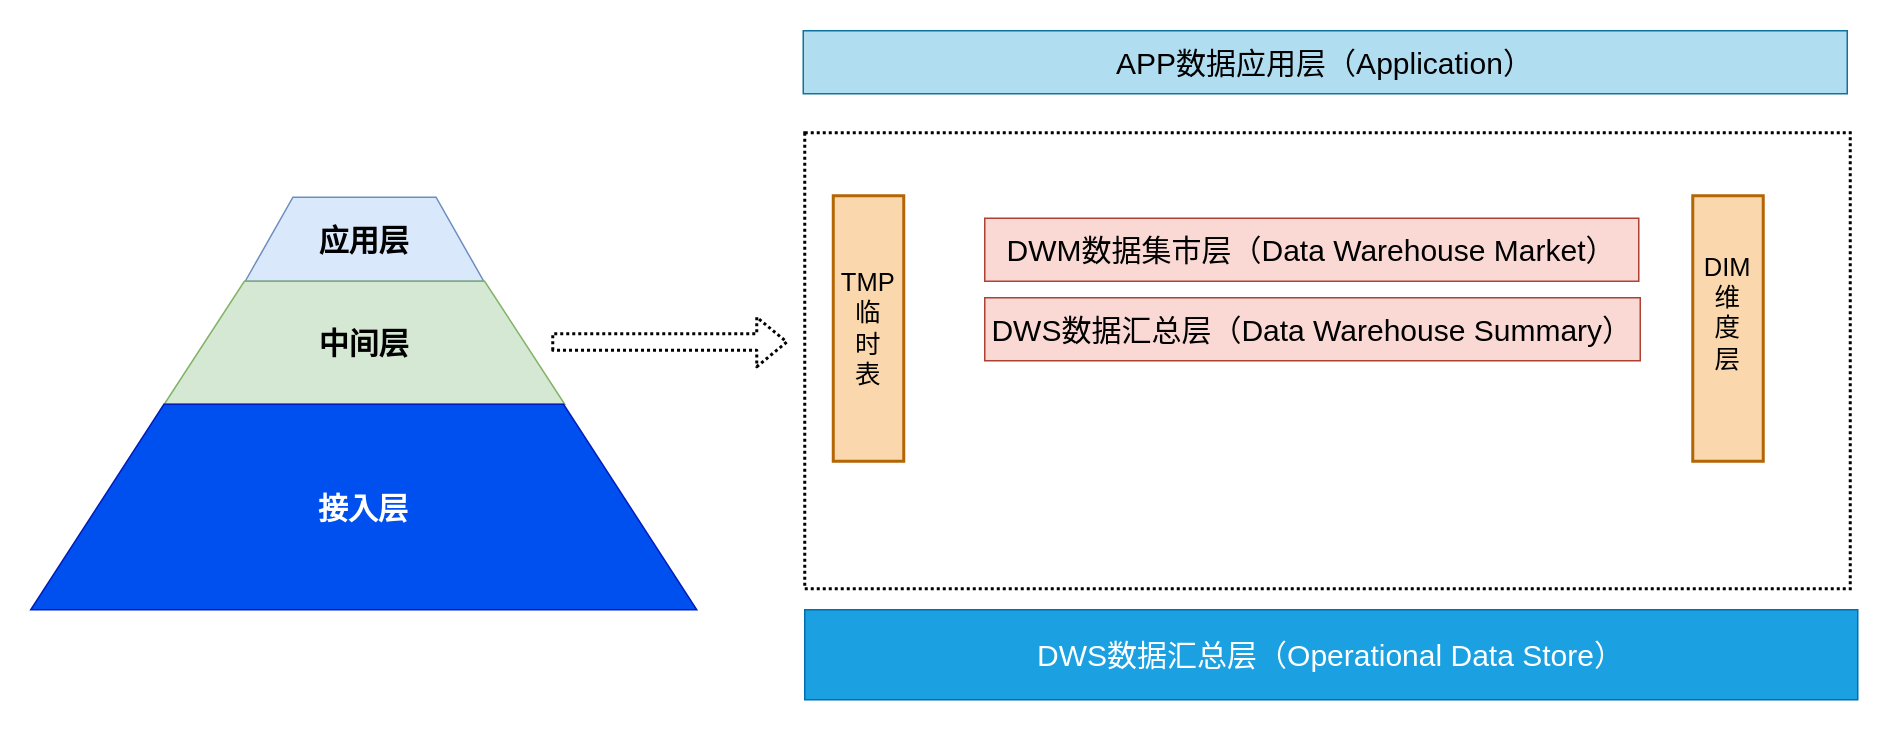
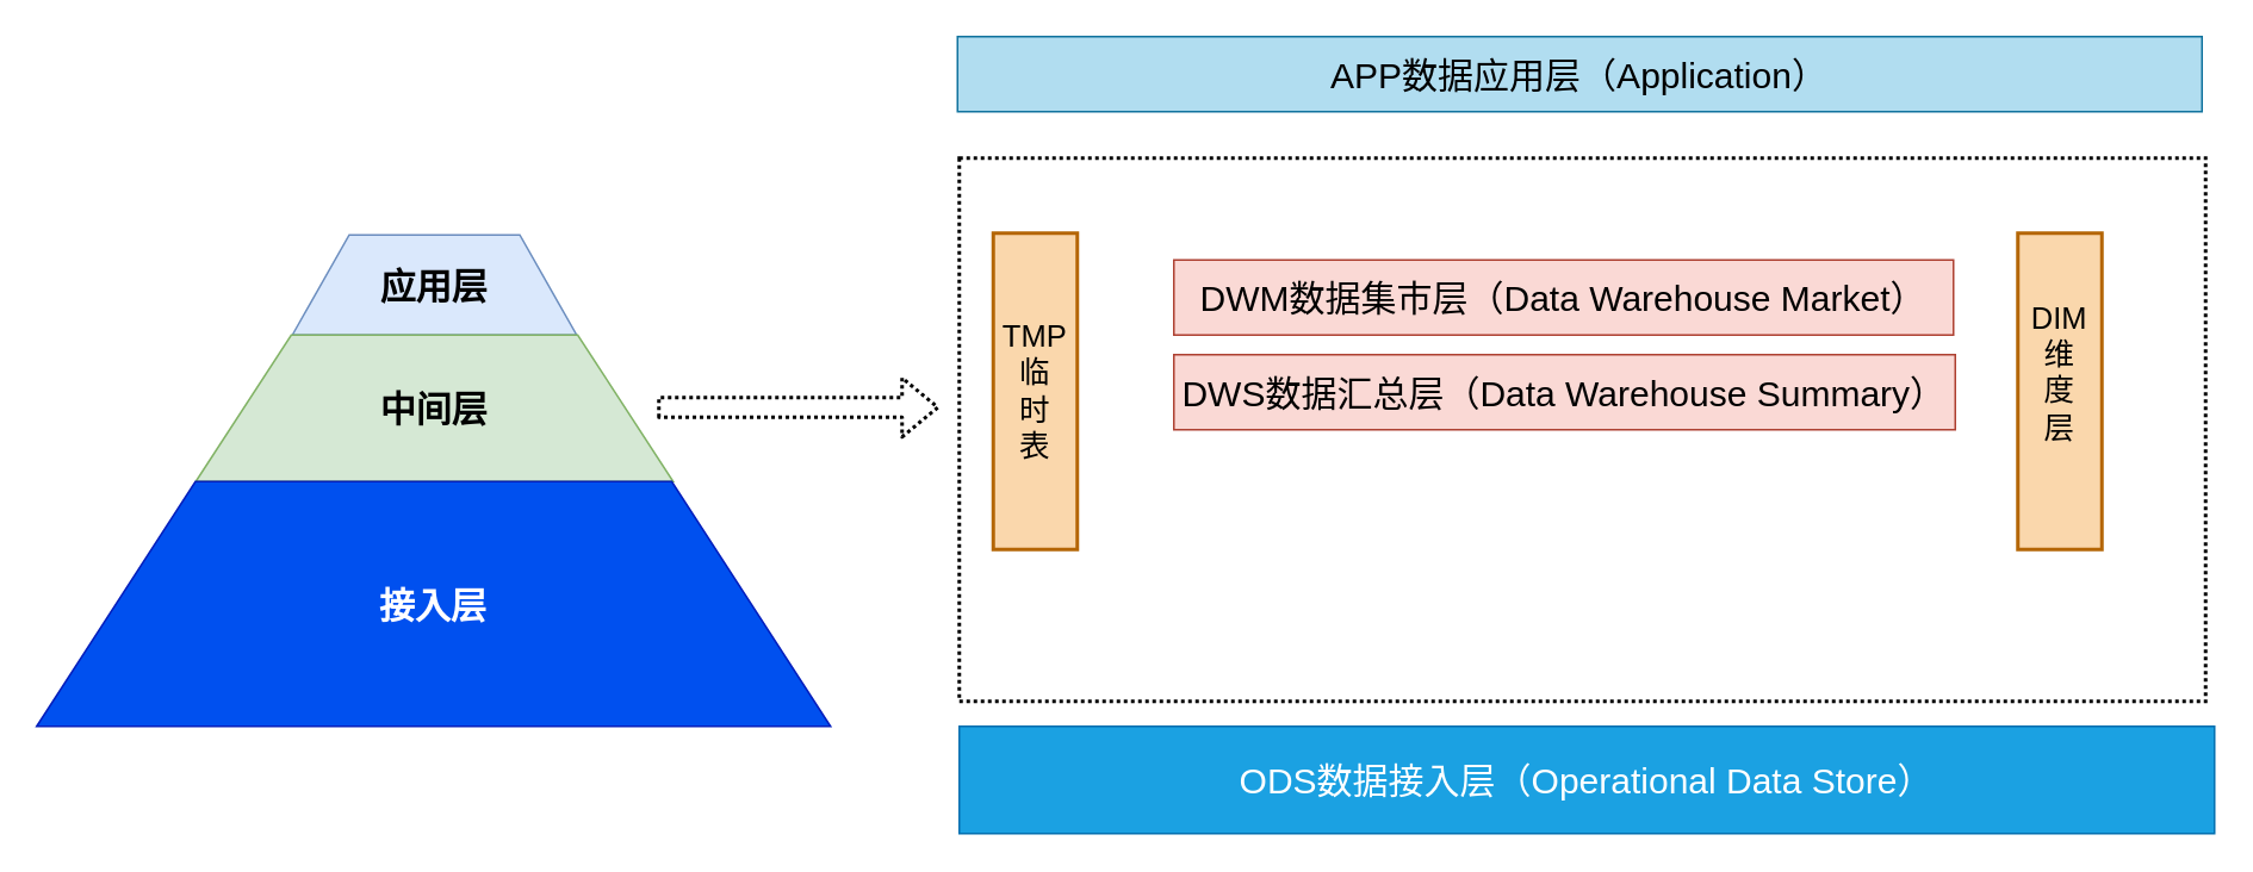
  <mxCell id="0" />
  <mxCell id="1" parent="0" />
  <mxCell id="2" value="&lt;font style=&quot;font-size: 20px&quot;&gt;&lt;b&gt;应用层&lt;/b&gt;&lt;/font&gt;" style="shape=trapezoid;perimeter=trapezoidPerimeter;whiteSpace=wrap;html=1;fillColor=#dae8fc;strokeColor=#6c8ebf;" vertex="1" parent="1"><mxGeometry x="163" y="131" width="159" height="56" as="geometry" /></mxCell>
  <mxCell id="3" value="&lt;span style=&quot;font-size: 20px&quot;&gt;&lt;b&gt;中间层&lt;/b&gt;&lt;/span&gt;" style="shape=trapezoid;perimeter=trapezoidPerimeter;whiteSpace=wrap;html=1;fillColor=#d5e8d4;strokeColor=#82b366;" vertex="1" parent="1"><mxGeometry x="109" y="187" width="267" height="82" as="geometry" /></mxCell>
  <mxCell id="4" value="&lt;span style=&quot;font-size: 20px&quot;&gt;&lt;b&gt;接入层&lt;/b&gt;&lt;/span&gt;" style="shape=trapezoid;perimeter=trapezoidPerimeter;whiteSpace=wrap;html=1;fillColor=#0050ef;strokeColor=#001DBC;fontColor=#ffffff;" vertex="1" parent="1"><mxGeometry x="20" y="269" width="444" height="137" as="geometry" /></mxCell>
- <mxCell id="5" value="&lt;font style=&quot;font-size: 20px&quot;&gt;DWS数据汇总层（Operational Data Store）&lt;/font&gt;" style="rounded=0;whiteSpace=wrap;html=1;fillColor=#1ba1e2;strokeColor=#006EAF;fontColor=#ffffff;" vertex="1" parent="1"><mxGeometry x="536" y="406" width="702" height="60" as="geometry" /></mxCell>
+ <mxCell id="5" value="&lt;font style=&quot;font-size: 20px&quot;&gt;ODS数据接入层（Operational Data Store）&lt;/font&gt;" style="rounded=0;whiteSpace=wrap;html=1;fillColor=#1ba1e2;strokeColor=#006EAF;fontColor=#ffffff;" vertex="1" parent="1"><mxGeometry x="536" y="406" width="702" height="60" as="geometry" /></mxCell>
  <mxCell id="6" value="" style="rounded=0;whiteSpace=wrap;html=1;dashed=1;strokeWidth=2;dashPattern=1 1;" vertex="1" parent="1"><mxGeometry x="536" y="88" width="697" height="304" as="geometry" /></mxCell>
  <mxCell id="7" value="" style="endArrow=classic;html=1;dashed=1;shape=flexArrow;strokeWidth=2;dashPattern=1 1;" edge="1" parent="1"><mxGeometry width="50" height="50" relative="1" as="geometry"><mxPoint x="367" y="227.5" as="sourcePoint" /><mxPoint x="525" y="227.5" as="targetPoint" /></mxGeometry></mxCell>
  <mxCell id="8" value="&lt;font style=&quot;font-size: 17px&quot;&gt;TMP&lt;br&gt;临&lt;br&gt;时&lt;br&gt;表&lt;/font&gt;" style="rounded=0;whiteSpace=wrap;html=1;strokeWidth=2;fillColor=#fad7ac;strokeColor=#b46504;" vertex="1" parent="1"><mxGeometry x="555" y="130" width="47" height="177" as="geometry" /></mxCell>
  <mxCell id="9" value="&lt;font style=&quot;font-size: 17px&quot;&gt;DIM&lt;br&gt;维&lt;br&gt;度&lt;br&gt;层&lt;br&gt;&lt;br&gt;&lt;/font&gt;" style="rounded=0;whiteSpace=wrap;html=1;strokeWidth=2;fillColor=#fad7ac;strokeColor=#b46504;" vertex="1" parent="1"><mxGeometry x="1128" y="130" width="47" height="177" as="geometry" /></mxCell>
  <mxCell id="10" value="&lt;span style=&quot;font-size: 20px&quot;&gt;DWS数据汇总层（Data Warehouse Summary）&lt;/span&gt;" style="rounded=0;whiteSpace=wrap;html=1;fillColor=#fad9d5;strokeColor=#ae4132;" vertex="1" parent="1"><mxGeometry x="656" y="198" width="437" height="42" as="geometry" /></mxCell>
  <mxCell id="11" value="&lt;span style=&quot;font-size: 20px&quot;&gt;DWM数据集市层（Data Warehouse Market）&lt;/span&gt;" style="rounded=0;whiteSpace=wrap;html=1;fillColor=#fad9d5;strokeColor=#ae4132;" vertex="1" parent="1"><mxGeometry x="656" y="145" width="436" height="42" as="geometry" /></mxCell>
  <mxCell id="12" value="&lt;span style=&quot;font-size: 20px&quot;&gt;APP数据应用层（Application）&lt;/span&gt;" style="rounded=0;whiteSpace=wrap;html=1;fillColor=#b1ddf0;strokeColor=#10739e;" vertex="1" parent="1"><mxGeometry x="535" y="20" width="696" height="42" as="geometry" /></mxCell>
